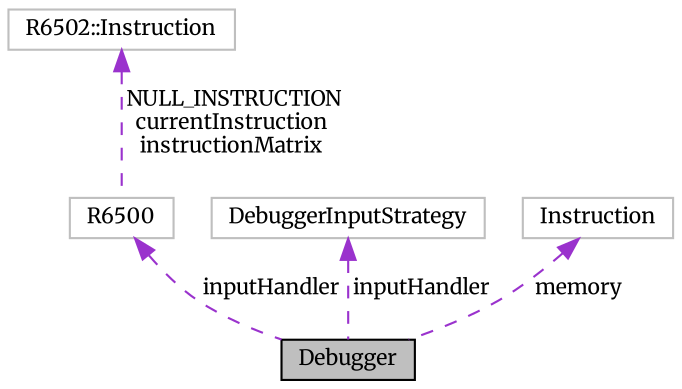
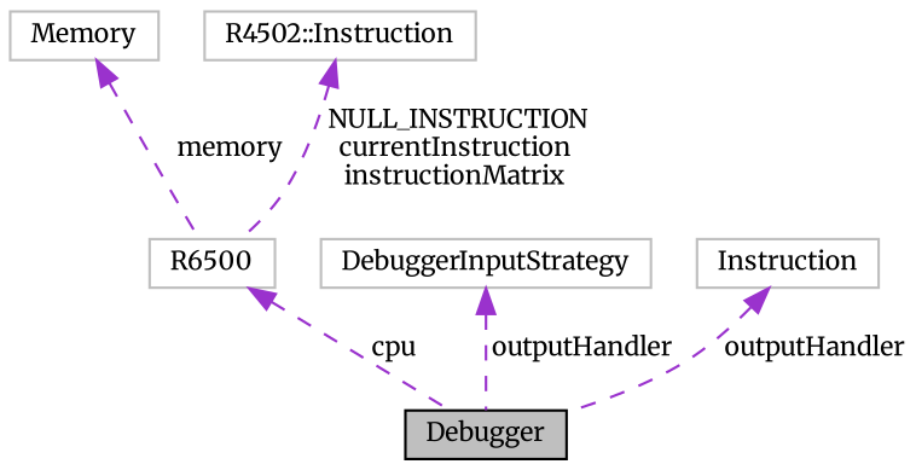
  digraph {
    fontname=Merriweather
    node [color=grey75 fillcolor=white fontname=Merriweather fontsize=10 shape=record style=filled]
    edge [color=darkorchid3 dir=back fontname=Merriweather fontsize=10 labelfontname=Helvetica labelfontsize=10 style=dashed]
    n1 [color=black fillcolor=grey75 fontcolor=black height=0.2 label=Debugger width=0.4]
    n2 [height=0.2 label=R6500 width=0.4]
-   n4 [height=0.2 label="R6502::Instruction" width=0.4]
+   n3 [height=0.2 label=Memory width=0.4]
+   n4 [height=0.2 label="R4502::Instruction" width=0.4]
    n5 [height=0.2 label=DebuggerInputStrategy width=0.4]
    n6 [height=0.2 label=Instruction width=0.4]
-   n2 -> n1 [label=" inputHandler"]
+   n2 -> n1 [label=" cpu"]
+   n3 -> n2 [label=" memory"]
    n4 -> n2 [label=" NULL_INSTRUCTION\ncurrentInstruction\ninstructionMatrix"]
-   n5 -> n1 [label=" inputHandler"]
-   n6 -> n1 [label=" memory"]
+   n5 -> n1 [label=" outputHandler"]
+   n6 -> n1 [label=" outputHandler"]
  }
